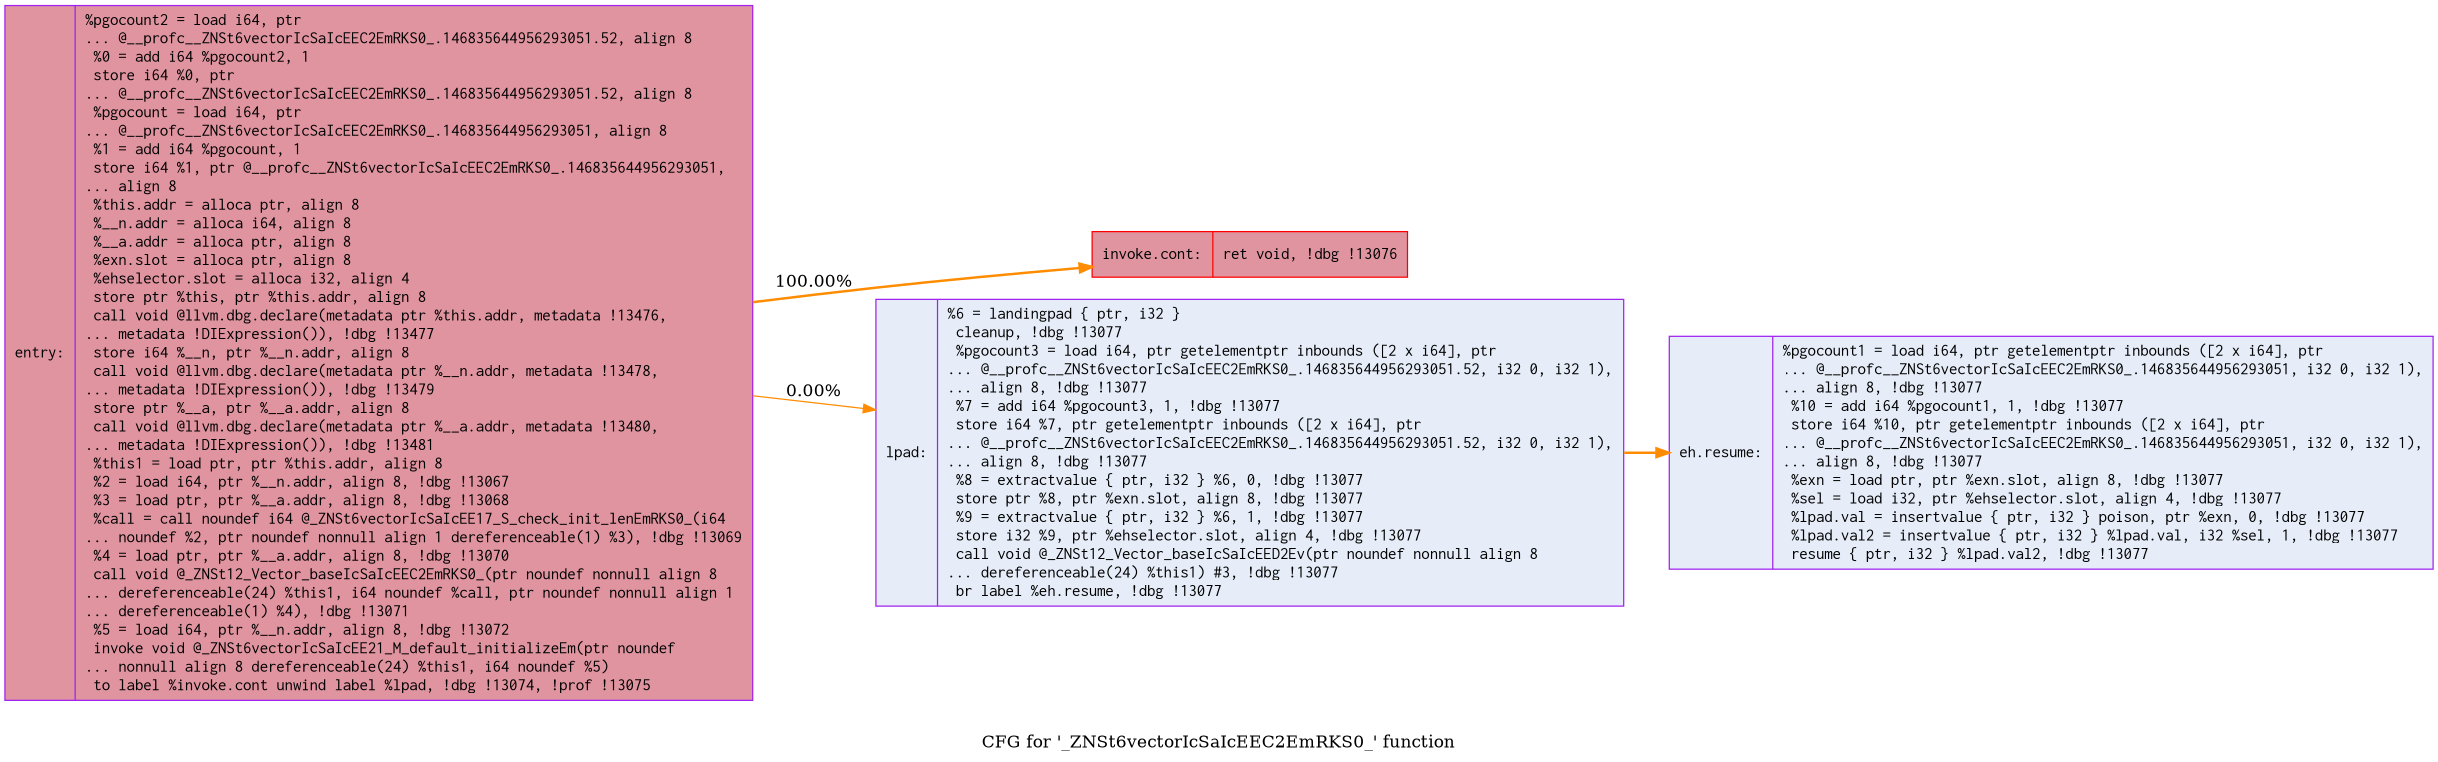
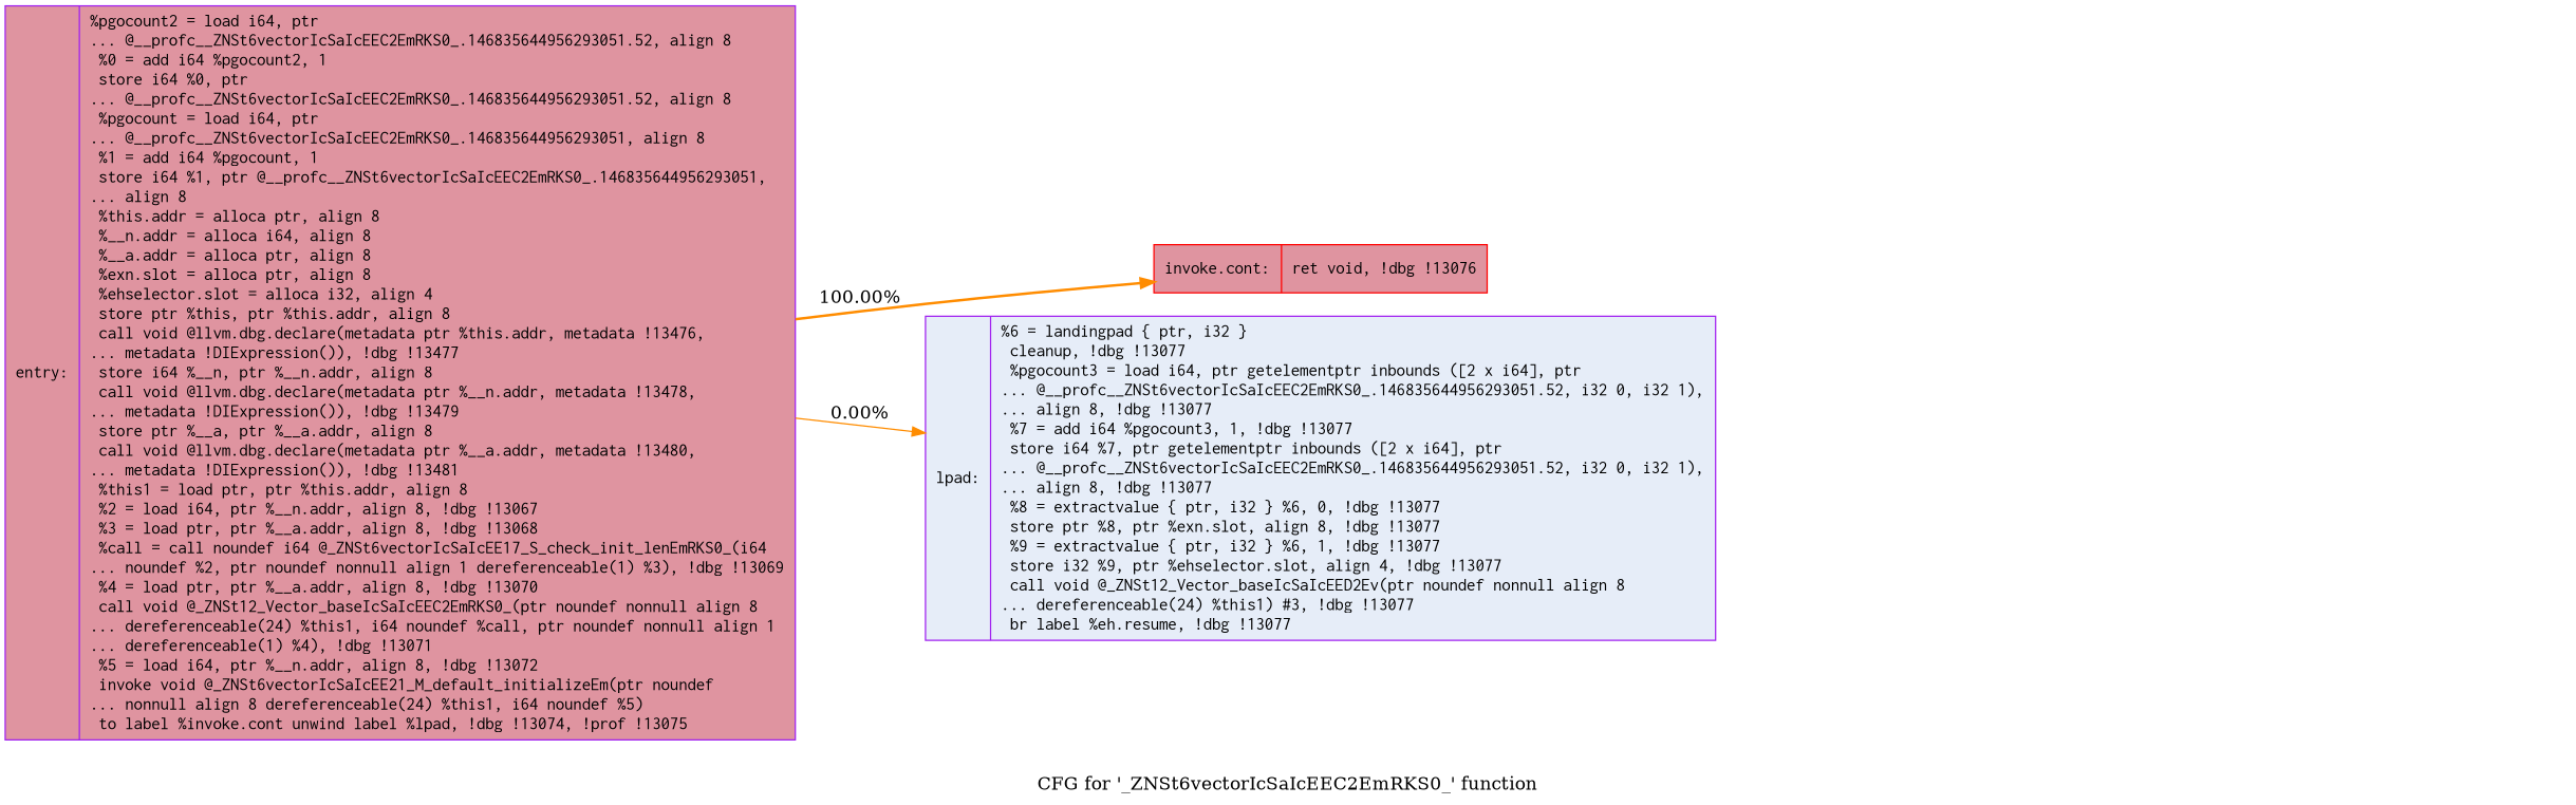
  digraph {
    label="CFG for '_ZNSt6vectorIcSaIcEEC2EmRKS0_' function"
    rankdir=LR
    node [color=purple fillcolor="#b70d2870" fontname=Courier shape=record style=filled]
    edge [color=darkorange]
    n1 [label="{entry:\l|  %pgocount2 = load i64, ptr\l... @__profc__ZNSt6vectorIcSaIcEEC2EmRKS0_.146835644956293051.52, align 8\l  %0 = add i64 %pgocount2, 1\l  store i64 %0, ptr\l... @__profc__ZNSt6vectorIcSaIcEEC2EmRKS0_.146835644956293051.52, align 8\l  %pgocount = load i64, ptr\l... @__profc__ZNSt6vectorIcSaIcEEC2EmRKS0_.146835644956293051, align 8\l  %1 = add i64 %pgocount, 1\l  store i64 %1, ptr @__profc__ZNSt6vectorIcSaIcEEC2EmRKS0_.146835644956293051,\l... align 8\l  %this.addr = alloca ptr, align 8\l  %__n.addr = alloca i64, align 8\l  %__a.addr = alloca ptr, align 8\l  %exn.slot = alloca ptr, align 8\l  %ehselector.slot = alloca i32, align 4\l  store ptr %this, ptr %this.addr, align 8\l  call void @llvm.dbg.declare(metadata ptr %this.addr, metadata !13476,\l... metadata !DIExpression()), !dbg !13477\l  store i64 %__n, ptr %__n.addr, align 8\l  call void @llvm.dbg.declare(metadata ptr %__n.addr, metadata !13478,\l... metadata !DIExpression()), !dbg !13479\l  store ptr %__a, ptr %__a.addr, align 8\l  call void @llvm.dbg.declare(metadata ptr %__a.addr, metadata !13480,\l... metadata !DIExpression()), !dbg !13481\l  %this1 = load ptr, ptr %this.addr, align 8\l  %2 = load i64, ptr %__n.addr, align 8, !dbg !13067\l  %3 = load ptr, ptr %__a.addr, align 8, !dbg !13068\l  %call = call noundef i64 @_ZNSt6vectorIcSaIcEE17_S_check_init_lenEmRKS0_(i64\l... noundef %2, ptr noundef nonnull align 1 dereferenceable(1) %3), !dbg !13069\l  %4 = load ptr, ptr %__a.addr, align 8, !dbg !13070\l  call void @_ZNSt12_Vector_baseIcSaIcEEC2EmRKS0_(ptr noundef nonnull align 8\l... dereferenceable(24) %this1, i64 noundef %call, ptr noundef nonnull align 1\l... dereferenceable(1) %4), !dbg !13071\l  %5 = load i64, ptr %__n.addr, align 8, !dbg !13072\l  invoke void @_ZNSt6vectorIcSaIcEE21_M_default_initializeEm(ptr noundef\l... nonnull align 8 dereferenceable(24) %this1, i64 noundef %5)\l          to label %invoke.cont unwind label %lpad, !dbg !13074, !prof !13075\l}"]
    n2 [color=red label="{invoke.cont:\l|  ret void, !dbg !13076\l}"]
    n3 [fillcolor="#c7d7f070" label="{lpad:\l|  %6 = landingpad \{ ptr, i32 \}\l          cleanup, !dbg !13077\l  %pgocount3 = load i64, ptr getelementptr inbounds ([2 x i64], ptr\l... @__profc__ZNSt6vectorIcSaIcEEC2EmRKS0_.146835644956293051.52, i32 0, i32 1),\l... align 8, !dbg !13077\l  %7 = add i64 %pgocount3, 1, !dbg !13077\l  store i64 %7, ptr getelementptr inbounds ([2 x i64], ptr\l... @__profc__ZNSt6vectorIcSaIcEEC2EmRKS0_.146835644956293051.52, i32 0, i32 1),\l... align 8, !dbg !13077\l  %8 = extractvalue \{ ptr, i32 \} %6, 0, !dbg !13077\l  store ptr %8, ptr %exn.slot, align 8, !dbg !13077\l  %9 = extractvalue \{ ptr, i32 \} %6, 1, !dbg !13077\l  store i32 %9, ptr %ehselector.slot, align 4, !dbg !13077\l  call void @_ZNSt12_Vector_baseIcSaIcEED2Ev(ptr noundef nonnull align 8\l... dereferenceable(24) %this1) #3, !dbg !13077\l  br label %eh.resume, !dbg !13077\l}"]
-   n4 [fillcolor="#c7d7f070" label="{eh.resume:\l|  %pgocount1 = load i64, ptr getelementptr inbounds ([2 x i64], ptr\l... @__profc__ZNSt6vectorIcSaIcEEC2EmRKS0_.146835644956293051, i32 0, i32 1),\l... align 8, !dbg !13077\l  %10 = add i64 %pgocount1, 1, !dbg !13077\l  store i64 %10, ptr getelementptr inbounds ([2 x i64], ptr\l... @__profc__ZNSt6vectorIcSaIcEEC2EmRKS0_.146835644956293051, i32 0, i32 1),\l... align 8, !dbg !13077\l  %exn = load ptr, ptr %exn.slot, align 8, !dbg !13077\l  %sel = load i32, ptr %ehselector.slot, align 4, !dbg !13077\l  %lpad.val = insertvalue \{ ptr, i32 \} poison, ptr %exn, 0, !dbg !13077\l  %lpad.val2 = insertvalue \{ ptr, i32 \} %lpad.val, i32 %sel, 1, !dbg !13077\l  resume \{ ptr, i32 \} %lpad.val2, !dbg !13077\l}"]
    n1 -> n2 [label="100.00%" penwidth=2.00]
    n1 -> n3 [label="0.00%" penwidth=1.00]
-   n3 -> n4 [penwidth=2]
  }
